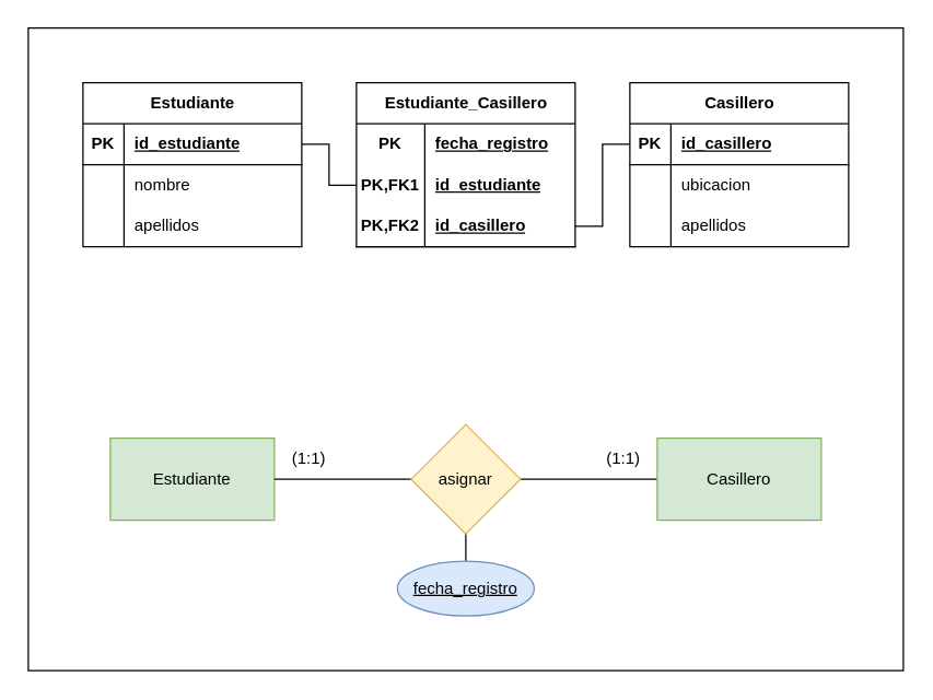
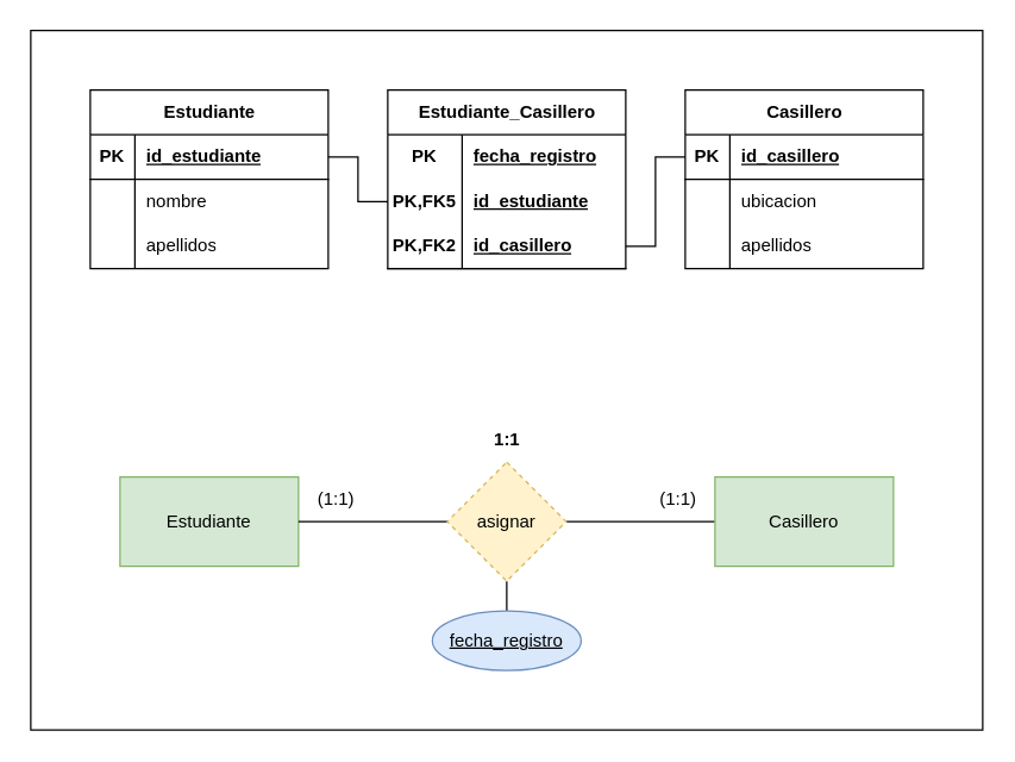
  <mxCell id="0" />
  <mxCell id="1" parent="0" />
  <mxCell id="2" value="" style="group" vertex="1" connectable="0" parent="1"><mxGeometry width="640" height="470" as="geometry" x="20" y="20" /></mxCell>
  <mxCell id="3" value="" style="rounded=0;whiteSpace=wrap;html=1;" vertex="1" parent="2"><mxGeometry width="640" height="470" as="geometry" /></mxCell>
  <mxCell id="4" value="Estudiante" style="rounded=0;whiteSpace=wrap;html=1;fillColor=#d5e8d4;strokeColor=#82b366;" vertex="1" parent="2"><mxGeometry x="60" y="300" width="120" height="60" as="geometry" /></mxCell>
  <mxCell id="5" style="edgeStyle=orthogonalEdgeStyle;rounded=0;orthogonalLoop=1;jettySize=auto;html=1;exitX=1;exitY=0.5;exitDx=0;exitDy=0;entryX=0;entryY=0.5;entryDx=0;entryDy=0;endArrow=none;startFill=0;" edge="1" parent="2" source="8" target="9"><mxGeometry relative="1" as="geometry" /></mxCell>
  <mxCell id="6" style="edgeStyle=orthogonalEdgeStyle;rounded=0;orthogonalLoop=1;jettySize=auto;html=1;exitX=0;exitY=0.5;exitDx=0;exitDy=0;entryX=1;entryY=0.5;entryDx=0;entryDy=0;endArrow=none;startFill=0;" edge="1" parent="2" source="8" target="4"><mxGeometry relative="1" as="geometry" /></mxCell>
  <mxCell id="7" style="edgeStyle=orthogonalEdgeStyle;rounded=0;orthogonalLoop=1;jettySize=auto;html=1;exitX=0.5;exitY=1;exitDx=0;exitDy=0;entryX=0.5;entryY=0;entryDx=0;entryDy=0;endArrow=none;startFill=0;" edge="1" parent="2" source="8" target="23"><mxGeometry relative="1" as="geometry" /></mxCell>
- <mxCell id="8" value="asignar" style="rhombus;whiteSpace=wrap;html=1;fillColor=#fff2cc;strokeColor=#d6b656;" vertex="1" parent="2"><mxGeometry x="280" y="290" width="80" height="80" as="geometry" /></mxCell>
+ <mxCell id="8" value="asignar" style="rhombus;whiteSpace=wrap;html=1;fillColor=#fff2cc;strokeColor=#d6b656;dashed=1;" vertex="1" parent="2"><mxGeometry x="280" y="290" width="80" height="80" as="geometry" /></mxCell>
  <mxCell id="9" value="Casillero" style="rounded=0;whiteSpace=wrap;html=1;fillColor=#d5e8d4;strokeColor=#82b366;" vertex="1" parent="2"><mxGeometry x="460" y="300" width="120" height="60" as="geometry" /></mxCell>
  <mxCell id="10" value="(1:1)" style="text;html=1;align=center;verticalAlign=middle;resizable=0;points=[];autosize=1;strokeColor=none;fillColor=none;" vertex="1" parent="2"><mxGeometry x="410" y="300" width="50" height="30" as="geometry" /></mxCell>
  <mxCell id="11" value="(1:1)" style="text;html=1;align=center;verticalAlign=middle;resizable=0;points=[];autosize=1;strokeColor=none;fillColor=none;" vertex="1" parent="2"><mxGeometry x="180" y="300" width="50" height="30" as="geometry" /></mxCell>
+ <mxCell id="12" value="1:1" style="text;html=1;align=center;verticalAlign=middle;resizable=0;points=[];autosize=1;strokeColor=none;fillColor=none;fontStyle=1" vertex="1" parent="2"><mxGeometry x="300" y="260" width="40" height="30" as="geometry" /></mxCell>
  <mxCell id="13" value="Estudiante" style="shape=table;startSize=30;container=1;collapsible=1;childLayout=tableLayout;fixedRows=1;rowLines=0;fontStyle=1;align=center;resizeLast=1;html=1;" vertex="1" parent="2"><mxGeometry x="40" y="40" width="160" height="120" as="geometry" /></mxCell>
  <mxCell id="14" value="" style="shape=tableRow;horizontal=0;startSize=0;swimlaneHead=0;swimlaneBody=0;fillColor=none;collapsible=0;dropTarget=0;points=[[0,0.5],[1,0.5]];portConstraint=eastwest;top=0;left=0;right=0;bottom=1;" vertex="1" parent="13"><mxGeometry y="30" width="160" height="30" as="geometry" /></mxCell>
  <mxCell id="15" value="PK" style="shape=partialRectangle;connectable=0;fillColor=none;top=0;left=0;bottom=0;right=0;fontStyle=1;overflow=hidden;whiteSpace=wrap;html=1;" vertex="1" parent="14"><mxGeometry width="30" height="30" as="geometry"><mxRectangle width="30" height="30" as="alternateBounds" /></mxGeometry></mxCell>
  <mxCell id="16" value="id_estudiante" style="shape=partialRectangle;connectable=0;fillColor=none;top=0;left=0;bottom=0;right=0;align=left;spacingLeft=6;fontStyle=5;overflow=hidden;whiteSpace=wrap;html=1;" vertex="1" parent="14"><mxGeometry x="30" width="130" height="30" as="geometry"><mxRectangle width="130" height="30" as="alternateBounds" /></mxGeometry></mxCell>
  <mxCell id="17" value="" style="shape=tableRow;horizontal=0;startSize=0;swimlaneHead=0;swimlaneBody=0;fillColor=none;collapsible=0;dropTarget=0;points=[[0,0.5],[1,0.5]];portConstraint=eastwest;top=0;left=0;right=0;bottom=0;" vertex="1" parent="13"><mxGeometry y="60" width="160" height="30" as="geometry" /></mxCell>
  <mxCell id="18" value="" style="shape=partialRectangle;connectable=0;fillColor=none;top=0;left=0;bottom=0;right=0;editable=1;overflow=hidden;whiteSpace=wrap;html=1;" vertex="1" parent="17"><mxGeometry width="30" height="30" as="geometry"><mxRectangle width="30" height="30" as="alternateBounds" /></mxGeometry></mxCell>
  <mxCell id="19" value="nombre" style="shape=partialRectangle;connectable=0;fillColor=none;top=0;left=0;bottom=0;right=0;align=left;spacingLeft=6;overflow=hidden;whiteSpace=wrap;html=1;" vertex="1" parent="17"><mxGeometry x="30" width="130" height="30" as="geometry"><mxRectangle width="130" height="30" as="alternateBounds" /></mxGeometry></mxCell>
  <mxCell id="20" value="" style="shape=tableRow;horizontal=0;startSize=0;swimlaneHead=0;swimlaneBody=0;fillColor=none;collapsible=0;dropTarget=0;points=[[0,0.5],[1,0.5]];portConstraint=eastwest;top=0;left=0;right=0;bottom=0;" vertex="1" parent="13"><mxGeometry y="90" width="160" height="30" as="geometry" /></mxCell>
  <mxCell id="21" value="" style="shape=partialRectangle;connectable=0;fillColor=none;top=0;left=0;bottom=0;right=0;editable=1;overflow=hidden;whiteSpace=wrap;html=1;" vertex="1" parent="20"><mxGeometry width="30" height="30" as="geometry"><mxRectangle width="30" height="30" as="alternateBounds" /></mxGeometry></mxCell>
  <mxCell id="22" value="apellidos" style="shape=partialRectangle;connectable=0;fillColor=none;top=0;left=0;bottom=0;right=0;align=left;spacingLeft=6;overflow=hidden;whiteSpace=wrap;html=1;" vertex="1" parent="20"><mxGeometry x="30" width="130" height="30" as="geometry"><mxRectangle width="130" height="30" as="alternateBounds" /></mxGeometry></mxCell>
  <mxCell id="23" value="fecha_registro" style="ellipse;whiteSpace=wrap;html=1;fontStyle=4;fillColor=#dae8fc;strokeColor=#6c8ebf;" vertex="1" parent="2"><mxGeometry x="270" y="390" width="100" height="40" as="geometry" /></mxCell>
  <mxCell id="24" value="Estudiante_Casillero" style="shape=table;startSize=30;container=1;collapsible=1;childLayout=tableLayout;fixedRows=1;rowLines=0;fontStyle=1;align=center;resizeLast=1;html=1;" vertex="1" parent="2"><mxGeometry x="240" y="40" width="160" height="120" as="geometry" /></mxCell>
  <mxCell id="25" value="" style="shape=tableRow;horizontal=0;startSize=0;swimlaneHead=0;swimlaneBody=0;fillColor=none;collapsible=0;dropTarget=0;points=[[0,0.5],[1,0.5]];portConstraint=eastwest;top=0;left=0;right=0;bottom=0;" vertex="1" parent="24"><mxGeometry y="30" width="160" height="30" as="geometry" /></mxCell>
  <mxCell id="26" value="PK" style="shape=partialRectangle;connectable=0;fillColor=none;top=0;left=0;bottom=0;right=0;fontStyle=1;overflow=hidden;whiteSpace=wrap;html=1;" vertex="1" parent="25"><mxGeometry width="50" height="30" as="geometry"><mxRectangle width="50" height="30" as="alternateBounds" /></mxGeometry></mxCell>
  <mxCell id="27" value="fecha_registro" style="shape=partialRectangle;connectable=0;fillColor=none;top=0;left=0;bottom=0;right=0;align=left;spacingLeft=6;fontStyle=5;overflow=hidden;whiteSpace=wrap;html=1;" vertex="1" parent="25"><mxGeometry x="50" width="110" height="30" as="geometry"><mxRectangle width="110" height="30" as="alternateBounds" /></mxGeometry></mxCell>
  <mxCell id="28" value="" style="shape=tableRow;horizontal=0;startSize=0;swimlaneHead=0;swimlaneBody=0;fillColor=none;collapsible=0;dropTarget=0;points=[[0,0.5],[1,0.5]];portConstraint=eastwest;top=0;left=0;right=0;bottom=0;" vertex="1" parent="24"><mxGeometry y="60" width="160" height="30" as="geometry" /></mxCell>
- <mxCell id="29" value="PK,FK1" style="shape=partialRectangle;connectable=0;fillColor=none;top=0;left=0;bottom=0;right=0;fontStyle=1;overflow=hidden;whiteSpace=wrap;html=1;" vertex="1" parent="28"><mxGeometry width="50" height="30" as="geometry"><mxRectangle width="50" height="30" as="alternateBounds" /></mxGeometry></mxCell>
+ <mxCell id="29" value="PK,FK5" style="shape=partialRectangle;connectable=0;fillColor=none;top=0;left=0;bottom=0;right=0;fontStyle=1;overflow=hidden;whiteSpace=wrap;html=1;" vertex="1" parent="28"><mxGeometry width="50" height="30" as="geometry"><mxRectangle width="50" height="30" as="alternateBounds" /></mxGeometry></mxCell>
  <mxCell id="30" value="id_estudiante" style="shape=partialRectangle;connectable=0;fillColor=none;top=0;left=0;bottom=0;right=0;align=left;spacingLeft=6;fontStyle=5;overflow=hidden;whiteSpace=wrap;html=1;" vertex="1" parent="28"><mxGeometry x="50" width="110" height="30" as="geometry"><mxRectangle width="110" height="30" as="alternateBounds" /></mxGeometry></mxCell>
  <mxCell id="31" value="" style="shape=tableRow;horizontal=0;startSize=0;swimlaneHead=0;swimlaneBody=0;fillColor=none;collapsible=0;dropTarget=0;points=[[0,0.5],[1,0.5]];portConstraint=eastwest;top=0;left=0;right=0;bottom=1;" vertex="1" parent="24"><mxGeometry y="90" width="160" height="30" as="geometry" /></mxCell>
  <mxCell id="32" value="PK,FK2" style="shape=partialRectangle;connectable=0;fillColor=none;top=0;left=0;bottom=0;right=0;fontStyle=1;overflow=hidden;whiteSpace=wrap;html=1;" vertex="1" parent="31"><mxGeometry width="50" height="30" as="geometry"><mxRectangle width="50" height="30" as="alternateBounds" /></mxGeometry></mxCell>
  <mxCell id="33" value="id_casillero" style="shape=partialRectangle;connectable=0;fillColor=none;top=0;left=0;bottom=0;right=0;align=left;spacingLeft=6;fontStyle=5;overflow=hidden;whiteSpace=wrap;html=1;" vertex="1" parent="31"><mxGeometry x="50" width="110" height="30" as="geometry"><mxRectangle width="110" height="30" as="alternateBounds" /></mxGeometry></mxCell>
  <mxCell id="34" value="Casillero" style="shape=table;startSize=30;container=1;collapsible=1;childLayout=tableLayout;fixedRows=1;rowLines=0;fontStyle=1;align=center;resizeLast=1;html=1;" vertex="1" parent="2"><mxGeometry x="440" y="40" width="160" height="120" as="geometry" /></mxCell>
  <mxCell id="35" value="" style="shape=tableRow;horizontal=0;startSize=0;swimlaneHead=0;swimlaneBody=0;fillColor=none;collapsible=0;dropTarget=0;points=[[0,0.5],[1,0.5]];portConstraint=eastwest;top=0;left=0;right=0;bottom=1;" vertex="1" parent="34"><mxGeometry y="30" width="160" height="30" as="geometry" /></mxCell>
  <mxCell id="36" value="PK" style="shape=partialRectangle;connectable=0;fillColor=none;top=0;left=0;bottom=0;right=0;fontStyle=1;overflow=hidden;whiteSpace=wrap;html=1;" vertex="1" parent="35"><mxGeometry width="30" height="30" as="geometry"><mxRectangle width="30" height="30" as="alternateBounds" /></mxGeometry></mxCell>
  <mxCell id="37" value="id_casillero" style="shape=partialRectangle;connectable=0;fillColor=none;top=0;left=0;bottom=0;right=0;align=left;spacingLeft=6;fontStyle=5;overflow=hidden;whiteSpace=wrap;html=1;" vertex="1" parent="35"><mxGeometry x="30" width="130" height="30" as="geometry"><mxRectangle width="130" height="30" as="alternateBounds" /></mxGeometry></mxCell>
  <mxCell id="38" value="" style="shape=tableRow;horizontal=0;startSize=0;swimlaneHead=0;swimlaneBody=0;fillColor=none;collapsible=0;dropTarget=0;points=[[0,0.5],[1,0.5]];portConstraint=eastwest;top=0;left=0;right=0;bottom=0;" vertex="1" parent="34"><mxGeometry y="60" width="160" height="30" as="geometry" /></mxCell>
  <mxCell id="39" value="" style="shape=partialRectangle;connectable=0;fillColor=none;top=0;left=0;bottom=0;right=0;editable=1;overflow=hidden;whiteSpace=wrap;html=1;" vertex="1" parent="38"><mxGeometry width="30" height="30" as="geometry"><mxRectangle width="30" height="30" as="alternateBounds" /></mxGeometry></mxCell>
  <mxCell id="40" value="ubicacion" style="shape=partialRectangle;connectable=0;fillColor=none;top=0;left=0;bottom=0;right=0;align=left;spacingLeft=6;overflow=hidden;whiteSpace=wrap;html=1;" vertex="1" parent="38"><mxGeometry x="30" width="130" height="30" as="geometry"><mxRectangle width="130" height="30" as="alternateBounds" /></mxGeometry></mxCell>
  <mxCell id="41" value="" style="shape=tableRow;horizontal=0;startSize=0;swimlaneHead=0;swimlaneBody=0;fillColor=none;collapsible=0;dropTarget=0;points=[[0,0.5],[1,0.5]];portConstraint=eastwest;top=0;left=0;right=0;bottom=0;" vertex="1" parent="34"><mxGeometry y="90" width="160" height="30" as="geometry" /></mxCell>
  <mxCell id="42" value="" style="shape=partialRectangle;connectable=0;fillColor=none;top=0;left=0;bottom=0;right=0;editable=1;overflow=hidden;whiteSpace=wrap;html=1;" vertex="1" parent="41"><mxGeometry width="30" height="30" as="geometry"><mxRectangle width="30" height="30" as="alternateBounds" /></mxGeometry></mxCell>
  <mxCell id="43" value="apellidos" style="shape=partialRectangle;connectable=0;fillColor=none;top=0;left=0;bottom=0;right=0;align=left;spacingLeft=6;overflow=hidden;whiteSpace=wrap;html=1;" vertex="1" parent="41"><mxGeometry x="30" width="130" height="30" as="geometry"><mxRectangle width="130" height="30" as="alternateBounds" /></mxGeometry></mxCell>
  <mxCell id="44" style="edgeStyle=orthogonalEdgeStyle;rounded=0;orthogonalLoop=1;jettySize=auto;html=1;exitX=1;exitY=0.5;exitDx=0;exitDy=0;entryX=0;entryY=0.5;entryDx=0;entryDy=0;endArrow=none;startFill=0;" edge="1" parent="2" source="14" target="28"><mxGeometry relative="1" as="geometry" /></mxCell>
  <mxCell id="45" style="edgeStyle=orthogonalEdgeStyle;rounded=0;orthogonalLoop=1;jettySize=auto;html=1;exitX=0;exitY=0.5;exitDx=0;exitDy=0;entryX=1;entryY=0.5;entryDx=0;entryDy=0;endArrow=none;startFill=0;" edge="1" parent="2" source="35" target="31"><mxGeometry relative="1" as="geometry" /></mxCell>
